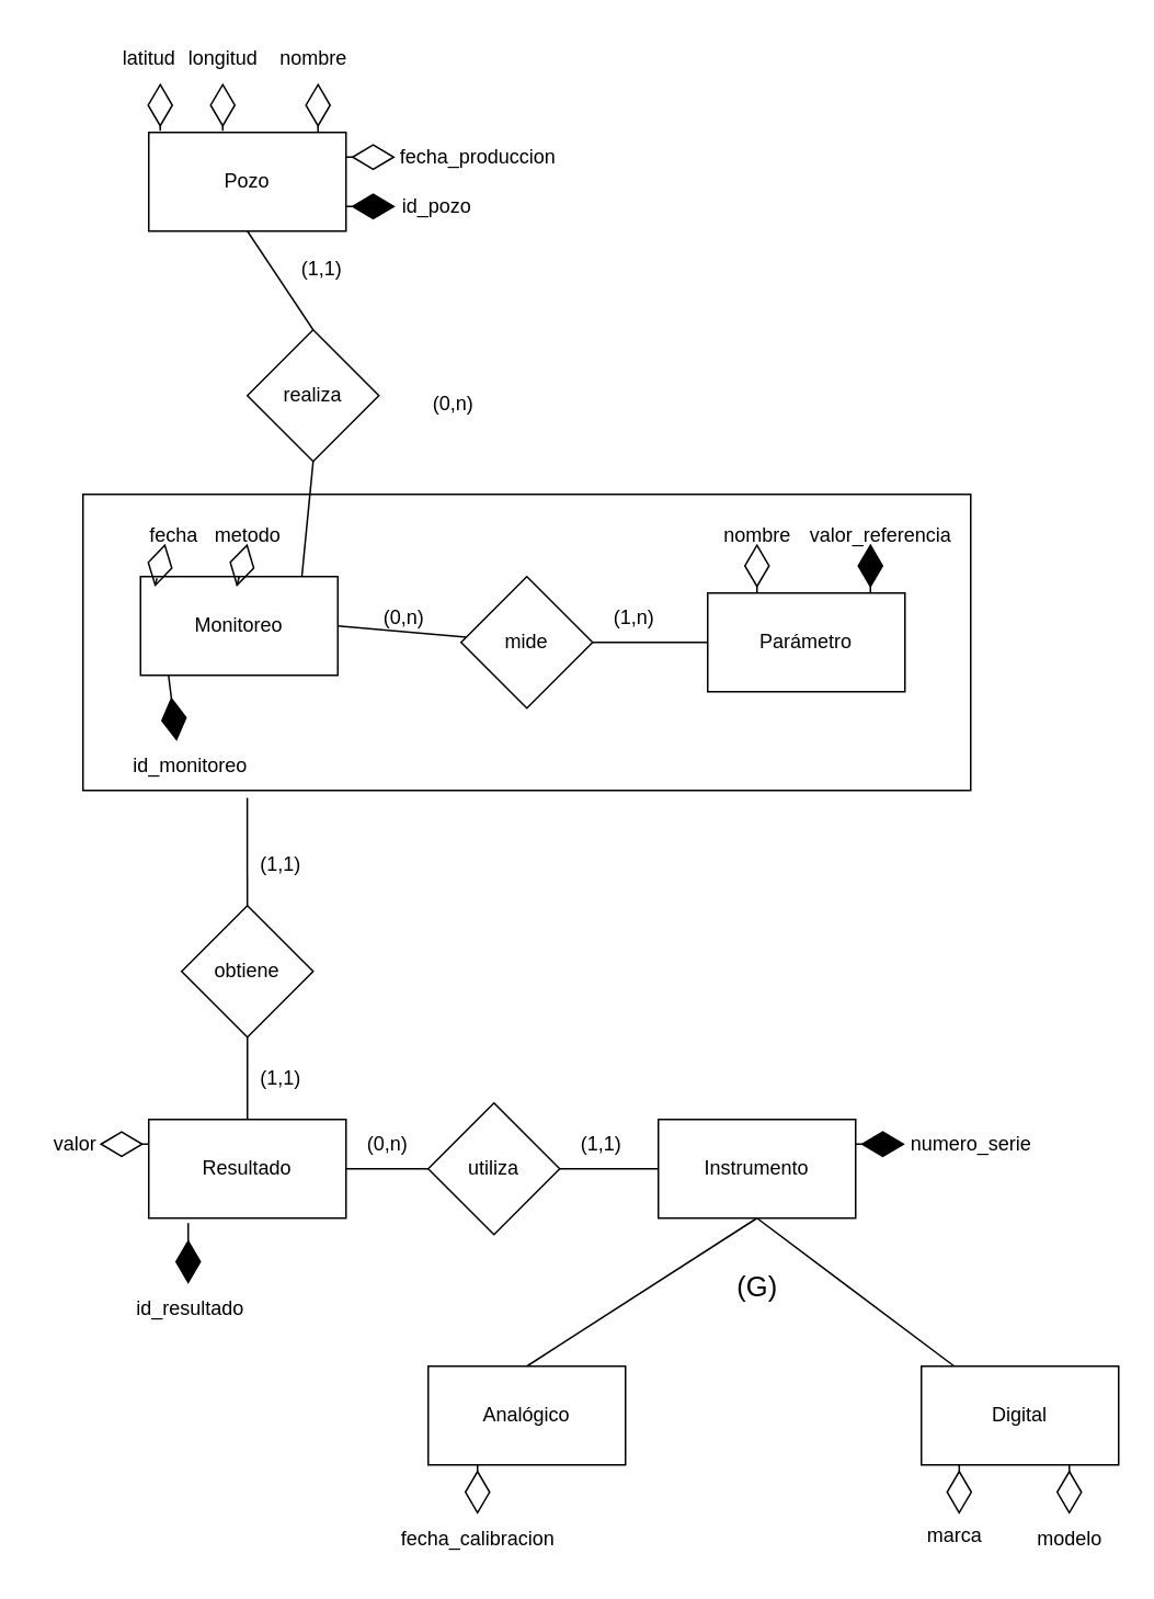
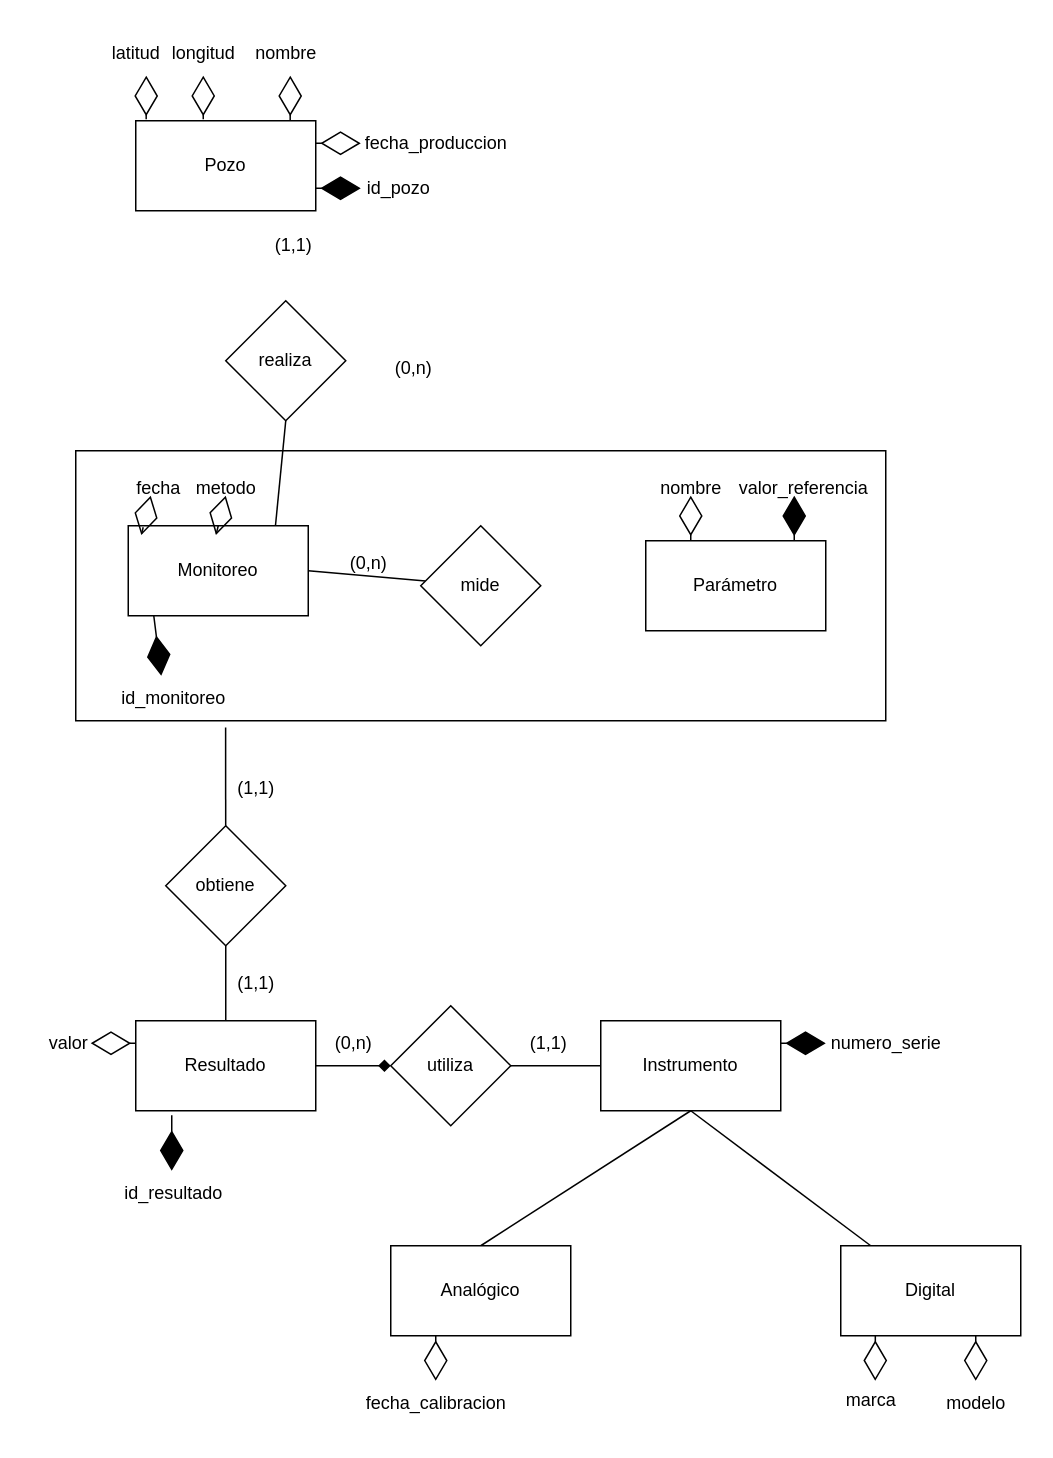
  <mxCell id="0" />
  <mxCell id="1" parent="0" />
  <mxCell id="2" value="Pozo" style="rounded=0;whiteSpace=wrap;html=1;" vertex="1" parent="1"><mxGeometry x="90" y="80" width="120" height="60" as="geometry" /></mxCell>
- <mxCell id="3" value="" style="endArrow=none;html=1;rounded=0;entryX=0.5;entryY=1;entryDx=0;entryDy=0;exitX=0.5;exitY=0;exitDx=0;exitDy=0;" edge="1" parent="1" source="4" target="2"><mxGeometry width="50" height="50" relative="1" as="geometry"><mxPoint x="150" y="230" as="sourcePoint" /><mxPoint x="290" y="230" as="targetPoint" /></mxGeometry></mxCell>
  <mxCell id="4" value="realiza" style="rhombus;whiteSpace=wrap;html=1;" vertex="1" parent="1"><mxGeometry x="150" y="200" width="80" height="80" as="geometry" /></mxCell>
  <mxCell id="5" value="" style="endArrow=none;html=1;rounded=0;exitX=0.5;exitY=1;exitDx=0;exitDy=0;entryX=0.817;entryY=0.017;entryDx=0;entryDy=0;entryPerimeter=0;" edge="1" parent="1" source="4" target="6"><mxGeometry width="50" height="50" relative="1" as="geometry"><mxPoint x="240" y="280" as="sourcePoint" /><mxPoint x="90" y="280" as="targetPoint" /></mxGeometry></mxCell>
  <mxCell id="6" value="Monitoreo" style="rounded=0;whiteSpace=wrap;html=1;" vertex="1" parent="1"><mxGeometry x="85" y="350" width="120" height="60" as="geometry" /></mxCell>
  <mxCell id="7" value="" style="endArrow=none;html=1;rounded=0;exitX=1;exitY=0.5;exitDx=0;exitDy=0;" edge="1" parent="1" source="6" target="8"><mxGeometry width="50" height="50" relative="1" as="geometry"><mxPoint x="252" y="240" as="sourcePoint" /><mxPoint x="360" y="260" as="targetPoint" /></mxGeometry></mxCell>
  <mxCell id="8" value="mide" style="rhombus;whiteSpace=wrap;html=1;" vertex="1" parent="1"><mxGeometry x="280" y="350" width="80" height="80" as="geometry" /></mxCell>
- <mxCell id="9" value="" style="endArrow=none;html=1;rounded=0;entryX=1;entryY=0.5;entryDx=0;entryDy=0;exitX=0;exitY=0.5;exitDx=0;exitDy=0;" edge="1" parent="1" source="10" target="8"><mxGeometry width="50" height="50" relative="1" as="geometry"><mxPoint x="310" y="310" as="sourcePoint" /><mxPoint x="360" y="260" as="targetPoint" /></mxGeometry></mxCell>
  <mxCell id="10" value="Parámetro" style="rounded=0;whiteSpace=wrap;html=1;" vertex="1" parent="1"><mxGeometry x="430" y="360" width="120" height="60" as="geometry" /></mxCell>
  <mxCell id="11" value="" style="rounded=0;whiteSpace=wrap;html=1;fillColor=none;" vertex="1" parent="1"><mxGeometry x="50" y="300" width="540" height="180" as="geometry" /></mxCell>
  <mxCell id="12" value="" style="endArrow=none;html=1;rounded=0;exitX=0.185;exitY=1.025;exitDx=0;exitDy=0;exitPerimeter=0;" edge="1" parent="1" source="11" target="13"><mxGeometry width="50" height="50" relative="1" as="geometry"><mxPoint x="280" y="450" as="sourcePoint" /><mxPoint x="314" y="590" as="targetPoint" /></mxGeometry></mxCell>
  <mxCell id="13" value="obtiene" style="rhombus;whiteSpace=wrap;html=1;" vertex="1" parent="1"><mxGeometry x="110" y="550" width="80" height="80" as="geometry" /></mxCell>
  <mxCell id="14" value="" style="endArrow=none;html=1;rounded=0;" edge="1" parent="1" source="13" target="15"><mxGeometry width="50" height="50" relative="1" as="geometry"><mxPoint x="280" y="450" as="sourcePoint" /><mxPoint x="330" y="400" as="targetPoint" /></mxGeometry></mxCell>
  <mxCell id="15" value="Resultado" style="rounded=0;whiteSpace=wrap;html=1;" vertex="1" parent="1"><mxGeometry x="90" y="680" width="120" height="60" as="geometry" /></mxCell>
- <mxCell id="16" value="" style="endArrow=none;html=1;rounded=0;exitX=1;exitY=0.5;exitDx=0;exitDy=0;" edge="1" parent="1" source="15" target="17"><mxGeometry width="50" height="50" relative="1" as="geometry"><mxPoint x="300" y="680" as="sourcePoint" /><mxPoint x="280" y="710" as="targetPoint" /></mxGeometry></mxCell>
+ <mxCell id="16" value="" style="endArrow=diamond;html=1;rounded=0;exitX=1;exitY=0.5;exitDx=0;exitDy=0;" edge="1" parent="1" source="15" target="17"><mxGeometry width="50" height="50" relative="1" as="geometry"><mxPoint x="300" y="680" as="sourcePoint" /><mxPoint x="280" y="710" as="targetPoint" /></mxGeometry></mxCell>
  <mxCell id="17" value="utiliza" style="rhombus;whiteSpace=wrap;html=1;" vertex="1" parent="1"><mxGeometry x="260" y="670" width="80" height="80" as="geometry" /></mxCell>
  <mxCell id="18" value="" style="endArrow=none;html=1;rounded=0;exitX=1;exitY=0.5;exitDx=0;exitDy=0;" edge="1" parent="1" source="17" target="19"><mxGeometry width="50" height="50" relative="1" as="geometry"><mxPoint x="300" y="680" as="sourcePoint" /><mxPoint x="350" y="630" as="targetPoint" /></mxGeometry></mxCell>
  <mxCell id="19" value="Instrumento" style="rounded=0;whiteSpace=wrap;html=1;" vertex="1" parent="1"><mxGeometry x="400" y="680" width="120" height="60" as="geometry" /></mxCell>
  <mxCell id="20" value="" style="endArrow=none;html=1;rounded=0;entryX=0.5;entryY=1;entryDx=0;entryDy=0;exitX=0.5;exitY=0;exitDx=0;exitDy=0;" edge="1" parent="1" source="21" target="19"><mxGeometry width="50" height="50" relative="1" as="geometry"><mxPoint x="340" y="810" as="sourcePoint" /><mxPoint x="500" y="740" as="targetPoint" /></mxGeometry></mxCell>
  <mxCell id="21" value="Analógico" style="rounded=0;whiteSpace=wrap;html=1;" vertex="1" parent="1"><mxGeometry x="260" y="830" width="120" height="60" as="geometry" /></mxCell>
  <mxCell id="22" value="" style="endArrow=none;html=1;rounded=0;exitX=0.5;exitY=1;exitDx=0;exitDy=0;" edge="1" parent="1" source="19" target="23"><mxGeometry width="50" height="50" relative="1" as="geometry"><mxPoint x="450" y="790" as="sourcePoint" /><mxPoint x="460" y="740" as="targetPoint" /></mxGeometry></mxCell>
  <mxCell id="23" value="Digital" style="rounded=0;whiteSpace=wrap;html=1;" vertex="1" parent="1"><mxGeometry x="560" y="830" width="120" height="60" as="geometry" /></mxCell>
- <mxCell id="24" value="(G)" style="text;html=1;align=center;verticalAlign=middle;resizable=0;points=[];autosize=1;strokeColor=none;fillColor=none;fontSize=17;" vertex="1" parent="1"><mxGeometry x="435" y="768" width="50" height="30" as="geometry" /></mxCell>
  <mxCell id="25" value="" style="endArrow=diamondThin;endFill=0;endSize=24;html=1;rounded=0;exitX=0.058;exitY=-0.017;exitDx=0;exitDy=0;exitPerimeter=0;" edge="1" parent="1" source="2"><mxGeometry width="160" relative="1" as="geometry"><mxPoint x="220" y="240" as="sourcePoint" /><mxPoint x="97" y="50" as="targetPoint" /></mxGeometry></mxCell>
  <mxCell id="26" value="latitud" style="text;html=1;align=center;verticalAlign=middle;resizable=0;points=[];autosize=1;strokeColor=none;fillColor=none;" vertex="1" parent="1"><mxGeometry x="60" y="20" width="60" height="30" as="geometry" /></mxCell>
  <mxCell id="27" value="" style="endArrow=diamondThin;endFill=0;endSize=24;html=1;rounded=0;exitX=0.375;exitY=-0.017;exitDx=0;exitDy=0;exitPerimeter=0;" edge="1" parent="1" source="2"><mxGeometry width="160" relative="1" as="geometry"><mxPoint x="220" y="240" as="sourcePoint" /><mxPoint x="135" y="50" as="targetPoint" /></mxGeometry></mxCell>
  <mxCell id="28" value="longitud" style="text;html=1;align=center;verticalAlign=middle;resizable=0;points=[];autosize=1;strokeColor=none;fillColor=none;" vertex="1" parent="1"><mxGeometry x="100" y="20" width="70" height="30" as="geometry" /></mxCell>
  <mxCell id="29" value="" style="endArrow=diamondThin;endFill=0;endSize=24;html=1;rounded=0;exitX=0.858;exitY=0;exitDx=0;exitDy=0;exitPerimeter=0;" edge="1" parent="1" source="2"><mxGeometry width="160" relative="1" as="geometry"><mxPoint x="220" y="240" as="sourcePoint" /><mxPoint x="193" y="50" as="targetPoint" /></mxGeometry></mxCell>
  <mxCell id="30" value="nombre" style="text;html=1;align=center;verticalAlign=middle;resizable=0;points=[];autosize=1;strokeColor=none;fillColor=none;" vertex="1" parent="1"><mxGeometry x="160" y="20" width="60" height="30" as="geometry" /></mxCell>
  <mxCell id="31" value="" style="endArrow=diamondThin;endFill=0;endSize=24;html=1;rounded=0;exitX=1;exitY=0.25;exitDx=0;exitDy=0;" edge="1" parent="1" source="2"><mxGeometry width="160" relative="1" as="geometry"><mxPoint x="220" y="240" as="sourcePoint" /><mxPoint x="240" y="95" as="targetPoint" /></mxGeometry></mxCell>
  <mxCell id="32" value="fecha_produccion" style="text;html=1;align=center;verticalAlign=middle;resizable=0;points=[];autosize=1;strokeColor=none;fillColor=none;" vertex="1" parent="1"><mxGeometry x="230" y="80" width="120" height="30" as="geometry" /></mxCell>
  <mxCell id="33" value="" style="endArrow=diamondThin;endFill=1;endSize=24;html=1;rounded=0;exitX=1;exitY=0.75;exitDx=0;exitDy=0;" edge="1" parent="1" source="2"><mxGeometry width="160" relative="1" as="geometry"><mxPoint x="220" y="240" as="sourcePoint" /><mxPoint x="240" y="125" as="targetPoint" /></mxGeometry></mxCell>
  <mxCell id="34" value="id_pozo" style="text;html=1;align=center;verticalAlign=middle;resizable=0;points=[];autosize=1;strokeColor=none;fillColor=none;" vertex="1" parent="1"><mxGeometry x="230" y="110" width="70" height="30" as="geometry" /></mxCell>
  <mxCell id="35" value="" style="endArrow=diamondThin;endFill=0;endSize=24;html=1;rounded=0;exitX=0.083;exitY=0.017;exitDx=0;exitDy=0;exitPerimeter=0;" edge="1" parent="1" source="6"><mxGeometry width="160" relative="1" as="geometry"><mxPoint x="50" y="460" as="sourcePoint" /><mxPoint x="100" y="330" as="targetPoint" /></mxGeometry></mxCell>
  <mxCell id="36" value="fecha" style="text;html=1;align=center;verticalAlign=middle;resizable=0;points=[];autosize=1;strokeColor=none;fillColor=none;" vertex="1" parent="1"><mxGeometry x="80" y="310" width="50" height="30" as="geometry" /></mxCell>
  <mxCell id="37" value="" style="endArrow=diamondThin;endFill=0;endSize=24;html=1;rounded=0;exitX=0.5;exitY=0;exitDx=0;exitDy=0;" edge="1" parent="1" source="6"><mxGeometry width="160" relative="1" as="geometry"><mxPoint x="250" y="390" as="sourcePoint" /><mxPoint x="150" y="330" as="targetPoint" /></mxGeometry></mxCell>
  <mxCell id="38" value="metodo" style="text;html=1;align=center;verticalAlign=middle;resizable=0;points=[];autosize=1;strokeColor=none;fillColor=none;" vertex="1" parent="1"><mxGeometry x="120" y="310" width="60" height="30" as="geometry" /></mxCell>
  <mxCell id="39" value="" style="endArrow=diamondThin;endFill=1;endSize=24;html=1;rounded=0;exitX=0.142;exitY=1;exitDx=0;exitDy=0;exitPerimeter=0;" edge="1" parent="1" source="6"><mxGeometry width="160" relative="1" as="geometry"><mxPoint x="220" y="420" as="sourcePoint" /><mxPoint x="107" y="450" as="targetPoint" /></mxGeometry></mxCell>
  <mxCell id="40" value="id_monitoreo" style="text;html=1;align=center;verticalAlign=middle;resizable=0;points=[];autosize=1;strokeColor=none;fillColor=none;" vertex="1" parent="1"><mxGeometry x="70" y="450" width="90" height="30" as="geometry" /></mxCell>
  <mxCell id="41" value="" style="endArrow=diamondThin;endFill=0;endSize=24;html=1;rounded=0;exitX=0.25;exitY=0;exitDx=0;exitDy=0;" edge="1" parent="1" source="10"><mxGeometry width="160" relative="1" as="geometry"><mxPoint x="470" y="440" as="sourcePoint" /><mxPoint x="460" y="330" as="targetPoint" /></mxGeometry></mxCell>
  <mxCell id="42" value="nombre" style="text;html=1;align=center;verticalAlign=middle;resizable=0;points=[];autosize=1;strokeColor=none;fillColor=none;" vertex="1" parent="1"><mxGeometry x="430" y="310" width="60" height="30" as="geometry" /></mxCell>
  <mxCell id="43" value="" style="endArrow=diamondThin;endFill=1;endSize=24;html=1;rounded=0;" edge="1" parent="1"><mxGeometry width="160" relative="1" as="geometry"><mxPoint x="529" y="360" as="sourcePoint" /><mxPoint x="529" y="330" as="targetPoint" /></mxGeometry></mxCell>
  <mxCell id="44" value="valor_referencia" style="text;html=1;align=center;verticalAlign=middle;resizable=0;points=[];autosize=1;strokeColor=none;fillColor=none;" vertex="1" parent="1"><mxGeometry x="480" y="310" width="110" height="30" as="geometry" /></mxCell>
  <mxCell id="45" value="" style="endArrow=diamondThin;endFill=0;endSize=24;html=1;rounded=0;exitX=0;exitY=0.25;exitDx=0;exitDy=0;" edge="1" parent="1" source="15"><mxGeometry width="160" relative="1" as="geometry"><mxPoint x="190" y="700" as="sourcePoint" /><mxPoint x="60" y="695" as="targetPoint" /></mxGeometry></mxCell>
  <mxCell id="46" value="valor" style="text;html=1;align=center;verticalAlign=middle;resizable=0;points=[];autosize=1;strokeColor=none;fillColor=none;" vertex="1" parent="1"><mxGeometry x="20" y="680" width="50" height="30" as="geometry" /></mxCell>
  <mxCell id="47" value="" style="endArrow=diamondThin;endFill=1;endSize=24;html=1;rounded=0;exitX=0.2;exitY=1.05;exitDx=0;exitDy=0;exitPerimeter=0;" edge="1" parent="1" source="15"><mxGeometry width="160" relative="1" as="geometry"><mxPoint x="190" y="700" as="sourcePoint" /><mxPoint x="114" y="780" as="targetPoint" /></mxGeometry></mxCell>
  <mxCell id="48" value="id_resultado" style="text;html=1;align=center;verticalAlign=middle;resizable=0;points=[];autosize=1;strokeColor=none;fillColor=none;" vertex="1" parent="1"><mxGeometry x="70" y="780" width="90" height="30" as="geometry" /></mxCell>
  <mxCell id="49" value="" style="endArrow=diamondThin;endFill=1;endSize=24;html=1;rounded=0;exitX=1;exitY=0.25;exitDx=0;exitDy=0;" edge="1" parent="1" source="19"><mxGeometry width="160" relative="1" as="geometry"><mxPoint x="450" y="730" as="sourcePoint" /><mxPoint x="550" y="695" as="targetPoint" /></mxGeometry></mxCell>
  <mxCell id="50" value="numero_serie" style="text;html=1;align=center;verticalAlign=middle;resizable=0;points=[];autosize=1;strokeColor=none;fillColor=none;" vertex="1" parent="1"><mxGeometry x="540" y="680" width="100" height="30" as="geometry" /></mxCell>
  <mxCell id="51" value="" style="endArrow=diamondThin;endFill=0;endSize=24;html=1;rounded=0;exitX=0.25;exitY=1;exitDx=0;exitDy=0;" edge="1" parent="1" source="21"><mxGeometry width="160" relative="1" as="geometry"><mxPoint x="450" y="730" as="sourcePoint" /><mxPoint x="290" y="920" as="targetPoint" /></mxGeometry></mxCell>
  <mxCell id="52" value="fecha_calibracion" style="text;html=1;align=center;verticalAlign=middle;resizable=0;points=[];autosize=1;strokeColor=none;fillColor=none;" vertex="1" parent="1"><mxGeometry x="230" y="920" width="120" height="30" as="geometry" /></mxCell>
  <mxCell id="53" value="" style="endArrow=diamondThin;endFill=0;endSize=24;html=1;rounded=0;exitX=0.192;exitY=1;exitDx=0;exitDy=0;exitPerimeter=0;" edge="1" parent="1" source="23"><mxGeometry width="160" relative="1" as="geometry"><mxPoint x="570" y="770" as="sourcePoint" /><mxPoint x="583" y="920" as="targetPoint" /></mxGeometry></mxCell>
  <mxCell id="54" value="marca" style="text;html=1;align=center;verticalAlign=middle;resizable=0;points=[];autosize=1;strokeColor=none;fillColor=none;" vertex="1" parent="1"><mxGeometry x="550" y="918" width="60" height="30" as="geometry" /></mxCell>
  <mxCell id="55" value="" style="endArrow=diamondThin;endFill=0;endSize=24;html=1;rounded=0;exitX=0.75;exitY=1;exitDx=0;exitDy=0;" edge="1" parent="1" source="23"><mxGeometry width="160" relative="1" as="geometry"><mxPoint x="570" y="770" as="sourcePoint" /><mxPoint x="650" y="920" as="targetPoint" /></mxGeometry></mxCell>
  <mxCell id="56" value="modelo" style="text;html=1;align=center;verticalAlign=middle;resizable=0;points=[];autosize=1;strokeColor=none;fillColor=none;" vertex="1" parent="1"><mxGeometry x="620" y="920" width="60" height="30" as="geometry" /></mxCell>
  <mxCell id="57" value="(1,1)" style="text;html=1;align=center;verticalAlign=middle;resizable=0;points=[];autosize=1;strokeColor=none;fillColor=none;" vertex="1" parent="1"><mxGeometry x="170" y="148" width="50" height="30" as="geometry" /></mxCell>
  <mxCell id="58" value="(0,n)" style="text;html=1;align=center;verticalAlign=middle;resizable=0;points=[];autosize=1;strokeColor=none;fillColor=none;" vertex="1" parent="1"><mxGeometry x="250" y="230" width="50" height="30" as="geometry" /></mxCell>
- <mxCell id="59" value="(1,n)" style="text;html=1;align=center;verticalAlign=middle;resizable=0;points=[];autosize=1;strokeColor=none;fillColor=none;" vertex="1" parent="1"><mxGeometry x="360" y="360" width="50" height="30" as="geometry" /></mxCell>
  <mxCell id="60" value="(0,n)" style="text;html=1;align=center;verticalAlign=middle;resizable=0;points=[];autosize=1;strokeColor=none;fillColor=none;" vertex="1" parent="1"><mxGeometry x="220" y="360" width="50" height="30" as="geometry" /></mxCell>
  <mxCell id="61" value="(1,1)" style="text;html=1;align=center;verticalAlign=middle;resizable=0;points=[];autosize=1;strokeColor=none;fillColor=none;" vertex="1" parent="1"><mxGeometry x="145" y="640" width="50" height="30" as="geometry" /></mxCell>
  <mxCell id="62" value="(1,1)" style="text;html=1;align=center;verticalAlign=middle;resizable=0;points=[];autosize=1;strokeColor=none;fillColor=none;" vertex="1" parent="1"><mxGeometry x="145" y="510" width="50" height="30" as="geometry" /></mxCell>
  <mxCell id="63" value="(1,1)" style="text;html=1;align=center;verticalAlign=middle;resizable=0;points=[];autosize=1;strokeColor=none;fillColor=none;" vertex="1" parent="1"><mxGeometry x="340" y="680" width="50" height="30" as="geometry" /></mxCell>
  <mxCell id="64" value="(0,n)" style="text;html=1;align=center;verticalAlign=middle;resizable=0;points=[];autosize=1;strokeColor=none;fillColor=none;" vertex="1" parent="1"><mxGeometry x="210" y="680" width="50" height="30" as="geometry" /></mxCell>
